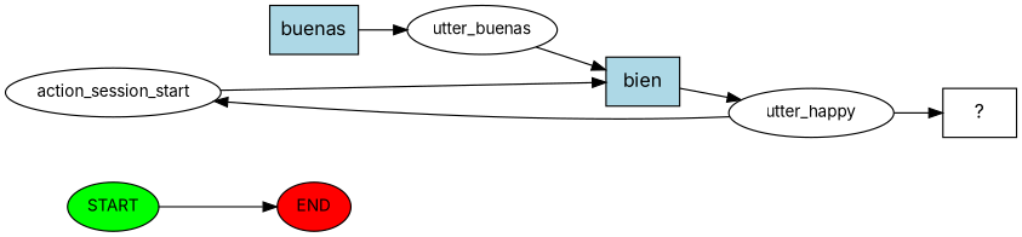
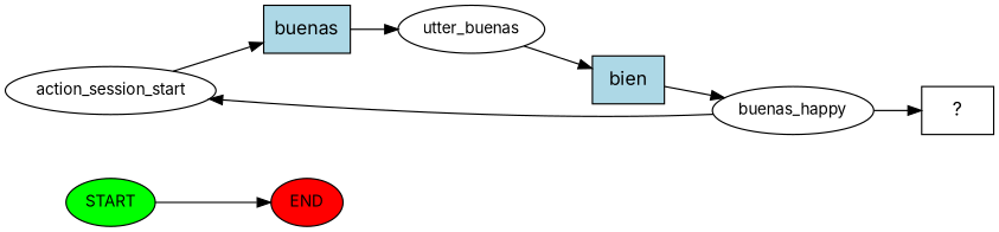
  digraph {
    fontname=Inter
    rankdir=LR
    node [fontname=Inter fontsize=12]
    edge [fontname=Inter]
    n1 [fillcolor=green label=START style=filled]
    n2 [fillcolor=red label=END style=filled]
    n3 [label=action_session_start]
    n4 [fillcolor=lightblue label=buenas shape=rect style=filled fontsize=""]
    n5 [label=utter_buenas]
    n6 [fillcolor=lightblue label=bien shape=rect style=filled fontsize=""]
-   n7 [label=utter_happy]
+   n7 [label=buenas_happy]
    n8 [label="  ?  " shape=rect fontsize=""]
    n1 -> n2
-   n3 -> n6
+   n3 -> n4
    n4 -> n5
    n5 -> n6
    n6 -> n7
    n7 -> n3
    n7 -> n8
  }
